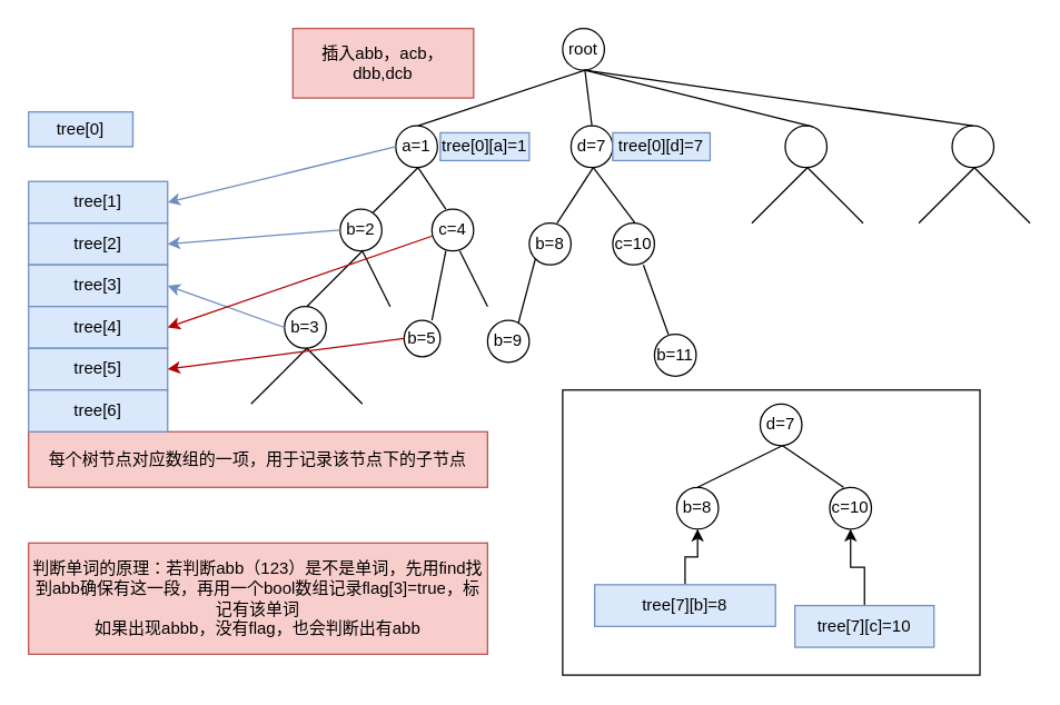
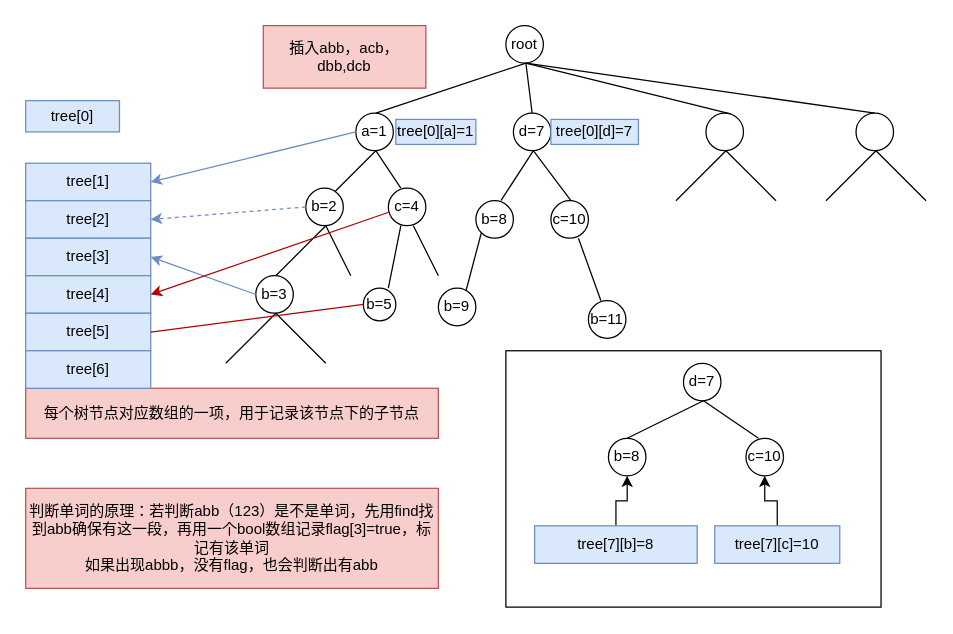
  <mxCell id="0" />
  <mxCell id="1" parent="0" />
  <mxCell id="2" value="" style="rounded=0;whiteSpace=wrap;html=1;" parent="1" vertex="1"><mxGeometry x="404" y="280" width="300" height="205" as="geometry" /></mxCell>
  <mxCell id="3" value="root" style="ellipse;whiteSpace=wrap;html=1;aspect=fixed;" parent="1" vertex="1"><mxGeometry x="404" y="20" width="30" height="30" as="geometry" /></mxCell>
  <mxCell id="4" value="" style="endArrow=none;html=1;rounded=0;exitX=0.5;exitY=0;exitDx=0;exitDy=0;" parent="1" source="15" edge="1"><mxGeometry width="50" height="50" relative="1" as="geometry"><mxPoint x="580" y="90" as="sourcePoint" /><mxPoint x="420" y="50" as="targetPoint" /></mxGeometry></mxCell>
  <mxCell id="5" value="" style="endArrow=none;html=1;rounded=0;" parent="1" edge="1"><mxGeometry width="50" height="50" relative="1" as="geometry"><mxPoint x="300" y="90" as="sourcePoint" /><mxPoint x="420" y="50" as="targetPoint" /></mxGeometry></mxCell>
  <mxCell id="6" value="a=1" style="ellipse;whiteSpace=wrap;html=1;aspect=fixed;" parent="1" vertex="1"><mxGeometry x="284" y="90" width="30" height="30" as="geometry" /></mxCell>
  <mxCell id="7" value="" style="endArrow=none;html=1;rounded=0;" parent="1" edge="1"><mxGeometry width="50" height="50" relative="1" as="geometry"><mxPoint x="320" y="150" as="sourcePoint" /><mxPoint x="300" y="120" as="targetPoint" /></mxGeometry></mxCell>
  <mxCell id="8" value="" style="endArrow=none;html=1;rounded=0;" parent="1" edge="1"><mxGeometry width="50" height="50" relative="1" as="geometry"><mxPoint x="260" y="160" as="sourcePoint" /><mxPoint x="300" y="120" as="targetPoint" /></mxGeometry></mxCell>
  <mxCell id="9" value="d=7" style="ellipse;whiteSpace=wrap;html=1;aspect=fixed;" parent="1" vertex="1"><mxGeometry x="410" y="90" width="30" height="30" as="geometry" /></mxCell>
  <mxCell id="10" value="" style="endArrow=none;html=1;rounded=0;" parent="1" edge="1"><mxGeometry width="50" height="50" relative="1" as="geometry"><mxPoint x="456" y="160" as="sourcePoint" /><mxPoint x="426" y="120" as="targetPoint" /></mxGeometry></mxCell>
  <mxCell id="11" value="" style="endArrow=none;html=1;rounded=0;" parent="1" edge="1"><mxGeometry width="50" height="50" relative="1" as="geometry"><mxPoint x="400" y="160" as="sourcePoint" /><mxPoint x="426" y="120" as="targetPoint" /></mxGeometry></mxCell>
  <mxCell id="12" value="" style="ellipse;whiteSpace=wrap;html=1;aspect=fixed;" parent="1" vertex="1"><mxGeometry x="564" y="90" width="30" height="30" as="geometry" /></mxCell>
  <mxCell id="13" value="" style="endArrow=none;html=1;rounded=0;" parent="1" edge="1"><mxGeometry width="50" height="50" relative="1" as="geometry"><mxPoint x="620" y="160" as="sourcePoint" /><mxPoint x="580" y="120" as="targetPoint" /></mxGeometry></mxCell>
  <mxCell id="14" value="" style="endArrow=none;html=1;rounded=0;" parent="1" edge="1"><mxGeometry width="50" height="50" relative="1" as="geometry"><mxPoint x="540" y="160" as="sourcePoint" /><mxPoint x="580" y="120" as="targetPoint" /></mxGeometry></mxCell>
  <mxCell id="15" value="" style="ellipse;whiteSpace=wrap;html=1;aspect=fixed;" parent="1" vertex="1"><mxGeometry x="684" y="90" width="30" height="30" as="geometry" /></mxCell>
  <mxCell id="16" value="" style="endArrow=none;html=1;rounded=0;" parent="1" edge="1"><mxGeometry width="50" height="50" relative="1" as="geometry"><mxPoint x="740" y="160" as="sourcePoint" /><mxPoint x="700" y="120" as="targetPoint" /></mxGeometry></mxCell>
  <mxCell id="17" value="" style="endArrow=none;html=1;rounded=0;" parent="1" edge="1"><mxGeometry width="50" height="50" relative="1" as="geometry"><mxPoint x="660" y="160" as="sourcePoint" /><mxPoint x="700" y="120" as="targetPoint" /></mxGeometry></mxCell>
  <mxCell id="18" value="" style="endArrow=none;html=1;rounded=0;exitX=0.5;exitY=0;exitDx=0;exitDy=0;" parent="1" source="9" edge="1"><mxGeometry width="50" height="50" relative="1" as="geometry"><mxPoint x="380" y="90" as="sourcePoint" /><mxPoint x="420" y="50" as="targetPoint" /></mxGeometry></mxCell>
  <mxCell id="19" value="" style="endArrow=none;html=1;rounded=0;exitX=0.655;exitY=0.021;exitDx=0;exitDy=0;exitPerimeter=0;" parent="1" source="12" edge="1"><mxGeometry width="50" height="50" relative="1" as="geometry"><mxPoint x="480" y="90" as="sourcePoint" /><mxPoint x="420" y="50" as="targetPoint" /></mxGeometry></mxCell>
  <mxCell id="20" value="tree[0]" style="rounded=0;whiteSpace=wrap;html=1;fillColor=#dae8fc;strokeColor=#6c8ebf;" parent="1" vertex="1"><mxGeometry x="20" y="80" width="75" height="25" as="geometry" /></mxCell>
  <mxCell id="21" value="b=2" style="ellipse;whiteSpace=wrap;html=1;aspect=fixed;" parent="1" vertex="1"><mxGeometry x="244" y="150" width="30" height="30" as="geometry" /></mxCell>
  <mxCell id="22" value="" style="endArrow=none;html=1;rounded=0;" parent="1" edge="1"><mxGeometry width="50" height="50" relative="1" as="geometry"><mxPoint x="280" y="220" as="sourcePoint" /><mxPoint x="260" y="180" as="targetPoint" /></mxGeometry></mxCell>
  <mxCell id="23" value="" style="endArrow=none;html=1;rounded=0;" parent="1" edge="1"><mxGeometry width="50" height="50" relative="1" as="geometry"><mxPoint x="220" y="220" as="sourcePoint" /><mxPoint x="260" y="180" as="targetPoint" /></mxGeometry></mxCell>
  <mxCell id="24" value="b=3" style="ellipse;whiteSpace=wrap;html=1;aspect=fixed;" parent="1" vertex="1"><mxGeometry x="204" y="220" width="30" height="30" as="geometry" /></mxCell>
  <mxCell id="25" value="" style="endArrow=none;html=1;rounded=0;" parent="1" edge="1"><mxGeometry width="50" height="50" relative="1" as="geometry"><mxPoint x="260" y="290" as="sourcePoint" /><mxPoint x="220" y="250" as="targetPoint" /></mxGeometry></mxCell>
  <mxCell id="26" value="" style="endArrow=none;html=1;rounded=0;" parent="1" edge="1"><mxGeometry width="50" height="50" relative="1" as="geometry"><mxPoint x="180" y="290" as="sourcePoint" /><mxPoint x="220" y="250" as="targetPoint" /></mxGeometry></mxCell>
  <mxCell id="27" value="tree[1]" style="rounded=0;whiteSpace=wrap;html=1;fillColor=#dae8fc;strokeColor=#6c8ebf;" parent="1" vertex="1"><mxGeometry y="130" width="100" height="30" as="geometry" x="20" /></mxCell>
  <mxCell id="28" value="tree[2]" style="rounded=0;whiteSpace=wrap;html=1;fillColor=#dae8fc;strokeColor=#6c8ebf;" parent="1" vertex="1"><mxGeometry y="160" width="100" height="30" as="geometry" x="20" /></mxCell>
  <mxCell id="29" value="tree[3]" style="rounded=0;whiteSpace=wrap;html=1;fillColor=#dae8fc;strokeColor=#6c8ebf;" parent="1" vertex="1"><mxGeometry y="190" width="100" height="30" as="geometry" x="20" /></mxCell>
  <mxCell id="30" value="" style="endArrow=classic;html=1;rounded=0;entryX=1;entryY=0.5;entryDx=0;entryDy=0;exitX=0;exitY=0.5;exitDx=0;exitDy=0;fillColor=#dae8fc;strokeColor=#6c8ebf;" parent="1" source="6" target="27" edge="1"><mxGeometry width="50" height="50" relative="1" as="geometry"><mxPoint x="194" y="140" as="sourcePoint" /><mxPoint x="244" y="90" as="targetPoint" /></mxGeometry></mxCell>
- <mxCell id="31" value="" style="endArrow=classic;html=1;rounded=0;entryX=1;entryY=0.5;entryDx=0;entryDy=0;exitX=0;exitY=0.5;exitDx=0;exitDy=0;fillColor=#dae8fc;strokeColor=#6c8ebf;" parent="1" source="21" target="28" edge="1"><mxGeometry width="50" height="50" relative="1" as="geometry"><mxPoint x="294" y="115" as="sourcePoint" /><mxPoint x="130" y="155" as="targetPoint" /></mxGeometry></mxCell>
+ <mxCell id="31" value="" style="endArrow=classic;html=1;rounded=0;entryX=1;entryY=0.5;entryDx=0;entryDy=0;exitX=0;exitY=0.5;exitDx=0;exitDy=0;fillColor=#dae8fc;strokeColor=#6c8ebf;dashed=1;" parent="1" source="21" target="28" edge="1"><mxGeometry width="50" height="50" relative="1" as="geometry"><mxPoint x="294" y="115" as="sourcePoint" /><mxPoint x="130" y="155" as="targetPoint" /></mxGeometry></mxCell>
  <mxCell id="32" value="" style="endArrow=classic;html=1;rounded=0;entryX=1;entryY=0.5;entryDx=0;entryDy=0;exitX=0;exitY=0.5;exitDx=0;exitDy=0;fillColor=#dae8fc;strokeColor=#6c8ebf;" parent="1" source="24" target="29" edge="1"><mxGeometry width="50" height="50" relative="1" as="geometry"><mxPoint x="304" y="125" as="sourcePoint" /><mxPoint x="140" y="165" as="targetPoint" /></mxGeometry></mxCell>
  <mxCell id="33" value="插入abb，acb，dbb,dcb" style="rounded=0;whiteSpace=wrap;html=1;fillColor=#f8cecc;strokeColor=#b85450;" parent="1" vertex="1"><mxGeometry x="210" y="20" width="130" height="50" as="geometry" /></mxCell>
  <mxCell id="34" value="每个树节点对应数组的一项，用于记录该节点下的子节点" style="rounded=0;whiteSpace=wrap;html=1;fillColor=#f8cecc;strokeColor=#b85450;" parent="1" vertex="1"><mxGeometry y="310" width="330" height="40" as="geometry" x="20" /></mxCell>
  <mxCell id="35" value="c=4" style="ellipse;whiteSpace=wrap;html=1;aspect=fixed;" parent="1" vertex="1"><mxGeometry x="310" y="150" width="30" height="30" as="geometry" /></mxCell>
  <mxCell id="36" value="" style="endArrow=none;html=1;rounded=0;" parent="1" edge="1"><mxGeometry width="50" height="50" relative="1" as="geometry"><mxPoint x="310" y="230" as="sourcePoint" /><mxPoint x="320" y="180" as="targetPoint" /></mxGeometry></mxCell>
  <mxCell id="37" value="" style="endArrow=none;html=1;rounded=0;" parent="1" edge="1"><mxGeometry width="50" height="50" relative="1" as="geometry"><mxPoint x="350" y="220" as="sourcePoint" /><mxPoint x="330" y="180" as="targetPoint" /></mxGeometry></mxCell>
  <mxCell id="38" value="b=5" style="ellipse;whiteSpace=wrap;html=1;aspect=fixed;" parent="1" vertex="1"><mxGeometry x="290" y="230" width="26" height="26" as="geometry" /></mxCell>
  <mxCell id="39" value="b=8" style="ellipse;whiteSpace=wrap;html=1;aspect=fixed;" parent="1" vertex="1"><mxGeometry x="380" y="160" width="30" height="30" as="geometry" /></mxCell>
  <mxCell id="40" value="tree[4]" style="rounded=0;whiteSpace=wrap;html=1;fillColor=#dae8fc;strokeColor=#6c8ebf;" parent="1" vertex="1"><mxGeometry y="220" width="100" height="30" as="geometry" x="20" /></mxCell>
  <mxCell id="41" value="tree[5]" style="rounded=0;whiteSpace=wrap;html=1;fillColor=#dae8fc;strokeColor=#6c8ebf;" parent="1" vertex="1"><mxGeometry y="250" width="100" height="30" as="geometry" x="20" /></mxCell>
  <mxCell id="42" value="tree[6]" style="rounded=0;whiteSpace=wrap;html=1;fillColor=#dae8fc;strokeColor=#6c8ebf;" parent="1" vertex="1"><mxGeometry y="280" width="100" height="30" as="geometry" x="20" /></mxCell>
  <mxCell id="43" value="" style="endArrow=classic;html=1;rounded=0;entryX=1;entryY=0.5;entryDx=0;entryDy=0;exitX=0.01;exitY=0.642;exitDx=0;exitDy=0;exitPerimeter=0;fillColor=#e51400;strokeColor=#B20000;" parent="1" source="35" target="40" edge="1"><mxGeometry width="50" height="50" relative="1" as="geometry"><mxPoint x="260" y="210" as="sourcePoint" /><mxPoint x="310" y="160" as="targetPoint" /></mxGeometry></mxCell>
- <mxCell id="44" value="" style="endArrow=classic;html=1;rounded=0;entryX=1;entryY=0.5;entryDx=0;entryDy=0;exitX=0;exitY=0.5;exitDx=0;exitDy=0;fillColor=#e51400;strokeColor=#B20000;" parent="1" source="38" target="41" edge="1"><mxGeometry width="50" height="50" relative="1" as="geometry"><mxPoint x="320" y="179" as="sourcePoint" /><mxPoint x="130" y="245" as="targetPoint" /></mxGeometry></mxCell>
+ <mxCell id="44" value="" style="endArrow=none;html=1;rounded=0;entryX=1;entryY=0.5;entryDx=0;entryDy=0;exitX=0;exitY=0.5;exitDx=0;exitDy=0;fillColor=#e51400;strokeColor=#B20000;" parent="1" source="38" target="41" edge="1"><mxGeometry width="50" height="50" relative="1" as="geometry"><mxPoint x="320" y="179" as="sourcePoint" /><mxPoint x="130" y="245" as="targetPoint" /></mxGeometry></mxCell>
  <mxCell id="45" value="d=7" style="ellipse;whiteSpace=wrap;html=1;aspect=fixed;" parent="1" vertex="1"><mxGeometry x="546" y="290" width="30" height="30" as="geometry" /></mxCell>
  <mxCell id="46" value="" style="endArrow=none;html=1;rounded=0;" parent="1" edge="1"><mxGeometry width="50" height="50" relative="1" as="geometry"><mxPoint x="606" y="350" as="sourcePoint" /><mxPoint x="562" y="320" as="targetPoint" /></mxGeometry></mxCell>
  <mxCell id="47" value="" style="endArrow=none;html=1;rounded=0;exitX=0.5;exitY=0;exitDx=0;exitDy=0;" parent="1" source="48" edge="1"><mxGeometry width="50" height="50" relative="1" as="geometry"><mxPoint x="536" y="360" as="sourcePoint" /><mxPoint x="562" y="320" as="targetPoint" /></mxGeometry></mxCell>
  <mxCell id="48" value="b=8" style="ellipse;whiteSpace=wrap;html=1;aspect=fixed;" parent="1" vertex="1"><mxGeometry x="486" y="350" width="30" height="30" as="geometry" /></mxCell>
  <mxCell id="49" value="" style="edgeStyle=orthogonalEdgeStyle;rounded=0;orthogonalLoop=1;jettySize=auto;html=1;" parent="1" source="50" target="48" edge="1"><mxGeometry relative="1" as="geometry" /></mxCell>
  <mxCell id="50" value="tree[7][b]=8" style="rounded=0;whiteSpace=wrap;html=1;fillColor=#dae8fc;strokeColor=#6c8ebf;" parent="1" vertex="1"><mxGeometry x="427" y="420" width="130" height="30" as="geometry" /></mxCell>
  <mxCell id="51" value="c=10" style="ellipse;whiteSpace=wrap;html=1;aspect=fixed;" parent="1" vertex="1"><mxGeometry x="596" y="350" width="30" height="30" as="geometry" /></mxCell>
  <mxCell id="52" value="" style="endArrow=none;html=1;rounded=0;entryX=0;entryY=1;entryDx=0;entryDy=0;" parent="1" target="39" edge="1"><mxGeometry width="50" height="50" relative="1" as="geometry"><mxPoint x="370" y="240" as="sourcePoint" /><mxPoint x="380" y="200" as="targetPoint" /></mxGeometry></mxCell>
  <mxCell id="53" value="b=9" style="ellipse;whiteSpace=wrap;html=1;aspect=fixed;" parent="1" vertex="1"><mxGeometry x="350" y="230" width="30" height="30" as="geometry" /></mxCell>
  <mxCell id="54" value="c=10" style="ellipse;whiteSpace=wrap;html=1;aspect=fixed;" parent="1" vertex="1"><mxGeometry x="440" y="160" width="30" height="30" as="geometry" /></mxCell>
  <mxCell id="55" value="" style="endArrow=none;html=1;rounded=0;entryX=0;entryY=1;entryDx=0;entryDy=0;" parent="1" edge="1"><mxGeometry width="50" height="50" relative="1" as="geometry"><mxPoint x="480" y="240" as="sourcePoint" /><mxPoint x="462" y="190" as="targetPoint" /></mxGeometry></mxCell>
  <mxCell id="56" value="b=11" style="ellipse;whiteSpace=wrap;html=1;aspect=fixed;" parent="1" vertex="1"><mxGeometry x="470" y="240" width="30" height="30" as="geometry" /></mxCell>
  <mxCell id="57" value="" style="edgeStyle=orthogonalEdgeStyle;rounded=0;orthogonalLoop=1;jettySize=auto;html=1;" parent="1" source="58" target="51" edge="1"><mxGeometry relative="1" as="geometry" /></mxCell>
- <mxCell id="58" value="tree[7][c]=10" style="rounded=0;whiteSpace=wrap;html=1;fillColor=#dae8fc;strokeColor=#6c8ebf;" parent="1" vertex="1"><mxGeometry x="571" y="435" width="100" height="30" as="geometry" /></mxCell>
+ <mxCell id="58" value="tree[7][c]=10" style="rounded=0;whiteSpace=wrap;html=1;fillColor=#dae8fc;strokeColor=#6c8ebf;" parent="1" vertex="1"><mxGeometry x="571" y="420" width="100" height="30" as="geometry" /></mxCell>
  <mxCell id="59" value="tree[0][a]=1" style="rounded=0;whiteSpace=wrap;html=1;fillColor=#dae8fc;strokeColor=#6c8ebf;" parent="1" vertex="1"><mxGeometry x="316" y="95" width="64" height="20" as="geometry" /></mxCell>
  <mxCell id="60" value="tree[0][d]=7" style="rounded=0;whiteSpace=wrap;html=1;fillColor=#dae8fc;strokeColor=#6c8ebf;" parent="1" vertex="1"><mxGeometry x="440" y="95" width="70" height="20" as="geometry" /></mxCell>
  <mxCell id="61" value="判断单词的原理：若判断abb（123）是不是单词，先用find找到abb确保有这一段，再用一个bool数组记录flag[3]=true，标记有该单词&lt;br&gt;如果出现abbb，没有flag，也会判断出有abb" style="rounded=0;whiteSpace=wrap;html=1;fillColor=#f8cecc;strokeColor=#b85450;" vertex="1" parent="1"><mxGeometry y="390" width="330" height="80" as="geometry" x="20" /></mxCell>
